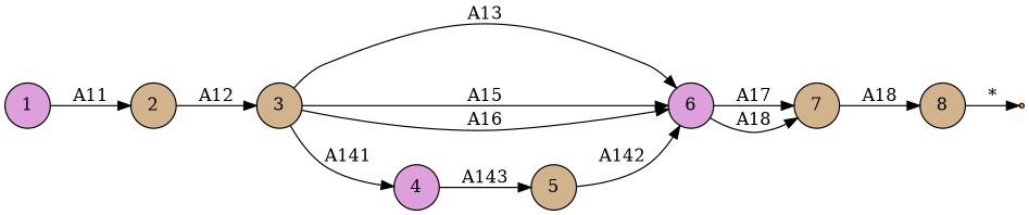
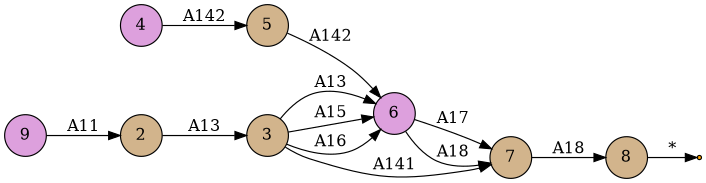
  digraph {
    fontname="DejaVu Serif"
    rankdir=LR
    node [fillcolor=tan fontname="DejaVu Serif" shape=circle style=filled]
    edge [fontname="DejaVu Serif"]
    9 [fillcolor=orange shape=point]
-   1 [fillcolor=plum]
+   1 [fillcolor=plum label=9]
    2
    3
    6 [fillcolor=plum]
    4 [fillcolor=plum]
    7
    5
    8
    1 -> 2 [label=A11]
-   2 -> 3 [label=A12]
+   2 -> 3 [label=A13]
    3 -> 6 [label=A13]
    3 -> 6 [label=A15]
    3 -> 6 [label=A16]
-   3 -> 4 [label=A141]
+   3 -> 7 [label=A141]
    6 -> 7 [label=A17]
    6 -> 7 [label=A18]
-   4 -> 5 [label=A143]
+   4 -> 5 [label=A142]
    7 -> 8 [label=A18]
    5 -> 6 [label=A142]
    8 -> 9 [label="*"]
  }
